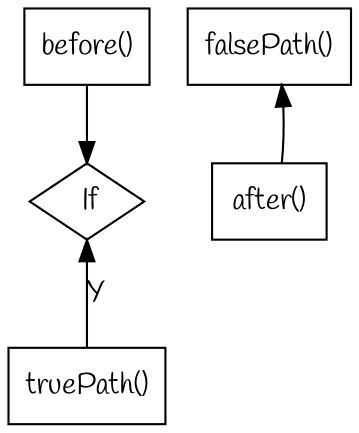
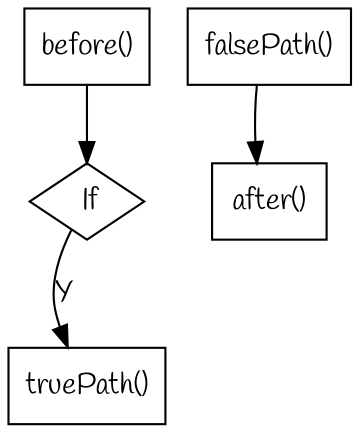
  digraph {
    compound=true
    fontname=Handlee
    node [fillcolor=white fontname=Handlee shape=rect style=filled]
    edge [fontname=Handlee]
    n1 [label="before()"]
    n2 [label=" If" shape=diamond]
    n3 [label="truePath()"]
    n4 [label="falsePath()"]
    n5 [label="after()"]
    n1 -> n2
-   n3 -> n2 [label=Y]
-   n5 -> n4
+   n2 -> n3 [label=Y]
+   n4 -> n5
  }
